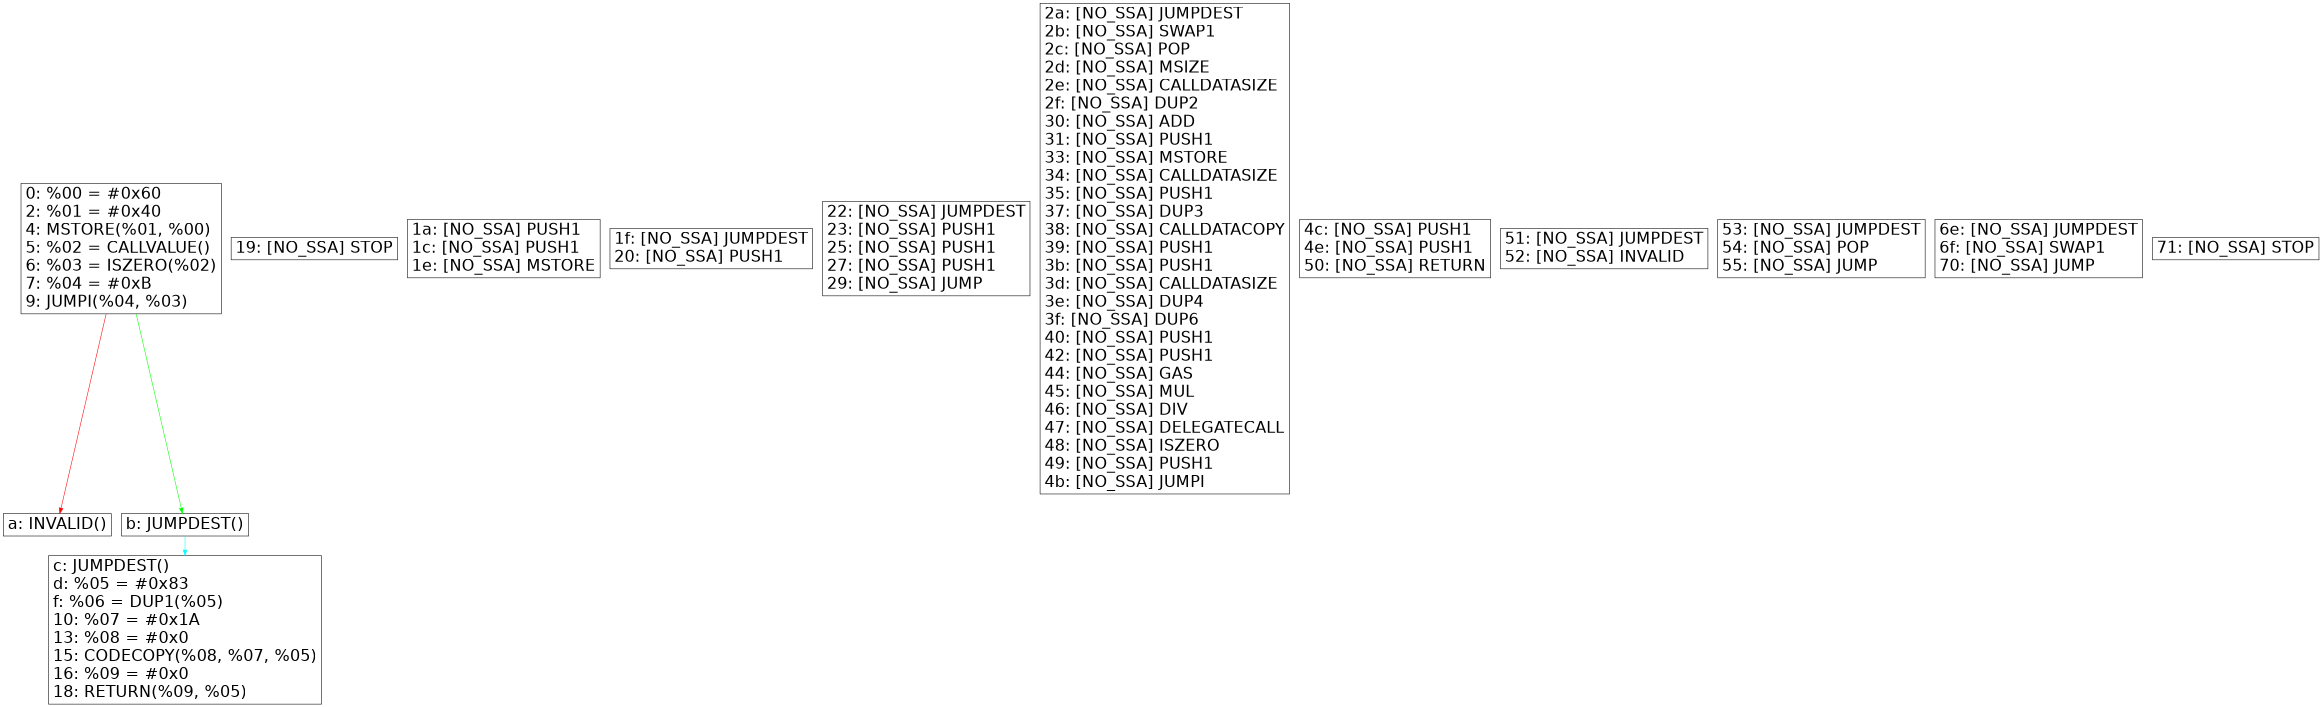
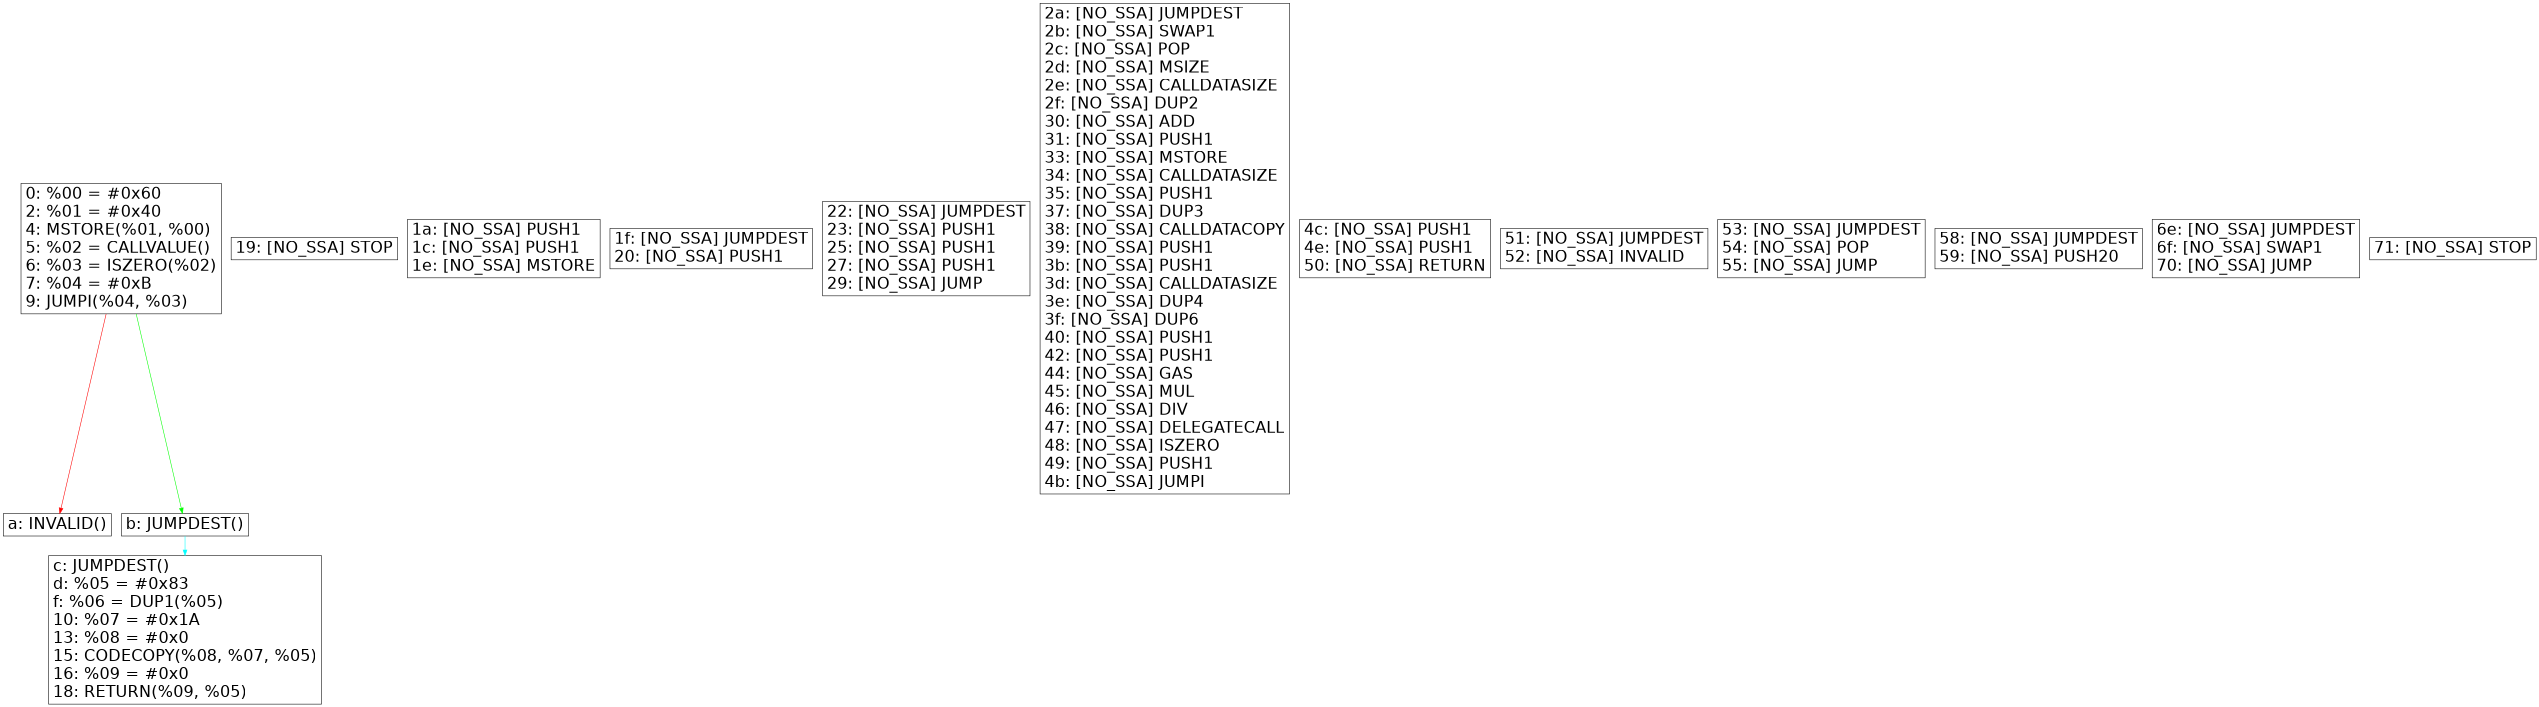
  digraph {
    fontname="DejaVu Sans"
    node [fontname="DejaVu Sans" fontsize=30.0 rank=same shape=box]
    edge [fontname="DejaVu Sans"]
    n1 [label="0: %00 = #0x60\l2: %01 = #0x40\l4: MSTORE(%01, %00)\l5: %02 = CALLVALUE()\l6: %03 = ISZERO(%02)\l7: %04 = #0xB\l9: JUMPI(%04, %03)\l"]
    n2 [label="a: INVALID()\l"]
    n3 [label="b: JUMPDEST()\l"]
    n4 [label="c: JUMPDEST()\ld: %05 = #0x83\lf: %06 = DUP1(%05)\l10: %07 = #0x1A\l13: %08 = #0x0\l15: CODECOPY(%08, %07, %05)\l16: %09 = #0x0\l18: RETURN(%09, %05)\l"]
    n5 [label="19: [NO_SSA] STOP\l"]
    n6 [label="1a: [NO_SSA] PUSH1\l1c: [NO_SSA] PUSH1\l1e: [NO_SSA] MSTORE\l"]
    n7 [label="1f: [NO_SSA] JUMPDEST\l20: [NO_SSA] PUSH1\l"]
    n8 [label="22: [NO_SSA] JUMPDEST\l23: [NO_SSA] PUSH1\l25: [NO_SSA] PUSH1\l27: [NO_SSA] PUSH1\l29: [NO_SSA] JUMP\l"]
    n9 [label="2a: [NO_SSA] JUMPDEST\l2b: [NO_SSA] SWAP1\l2c: [NO_SSA] POP\l2d: [NO_SSA] MSIZE\l2e: [NO_SSA] CALLDATASIZE\l2f: [NO_SSA] DUP2\l30: [NO_SSA] ADD\l31: [NO_SSA] PUSH1\l33: [NO_SSA] MSTORE\l34: [NO_SSA] CALLDATASIZE\l35: [NO_SSA] PUSH1\l37: [NO_SSA] DUP3\l38: [NO_SSA] CALLDATACOPY\l39: [NO_SSA] PUSH1\l3b: [NO_SSA] PUSH1\l3d: [NO_SSA] CALLDATASIZE\l3e: [NO_SSA] DUP4\l3f: [NO_SSA] DUP6\l40: [NO_SSA] PUSH1\l42: [NO_SSA] PUSH1\l44: [NO_SSA] GAS\l45: [NO_SSA] MUL\l46: [NO_SSA] DIV\l47: [NO_SSA] DELEGATECALL\l48: [NO_SSA] ISZERO\l49: [NO_SSA] PUSH1\l4b: [NO_SSA] JUMPI\l"]
    n10 [label="4c: [NO_SSA] PUSH1\l4e: [NO_SSA] PUSH1\l50: [NO_SSA] RETURN\l"]
    n11 [label="51: [NO_SSA] JUMPDEST\l52: [NO_SSA] INVALID\l"]
    n12 [label="53: [NO_SSA] JUMPDEST\l54: [NO_SSA] POP\l55: [NO_SSA] JUMP\l"]
+   n13 [label="58: [NO_SSA] JUMPDEST\l59: [NO_SSA] PUSH20\l"]
    n14 [label="6e: [NO_SSA] JUMPDEST\l6f: [NO_SSA] SWAP1\l70: [NO_SSA] JUMP\l"]
    n15 [label="71: [NO_SSA] STOP\l"]
    subgraph sub_1 {
      n1
      n2
      n3
      n4
      n5
      n6
      n7
      n8
      n9
      n10
      n11
      n12
+     n13
      n14
      n15
    }
    n1 -> n2 [color=red]
    n1 -> n3 [color=green]
    n3 -> n4 [color=cyan]
  }
